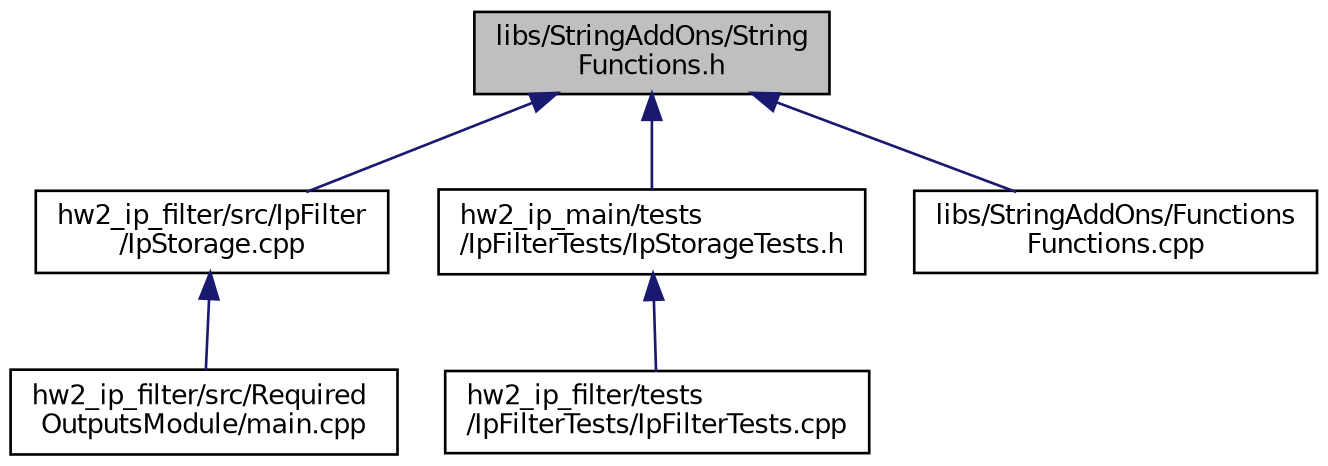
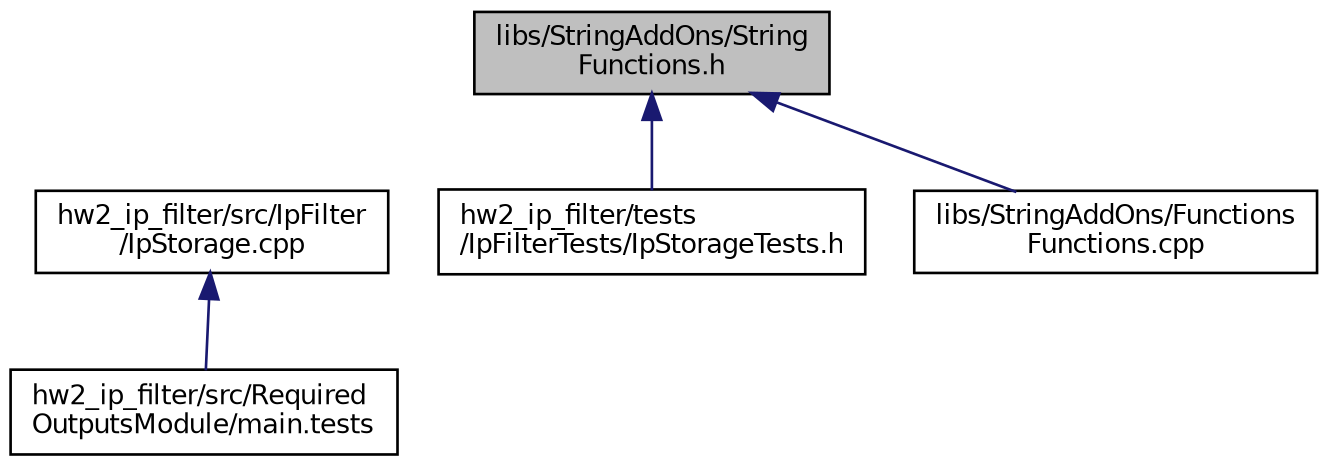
  digraph {
    node [color=black fillcolor=white fontname=Helvetica fontsize=10 shape=record style=filled]
    edge [color=midnightblue dir=back fontname=Helvetica fontsize=10 labelfontname=Helvetica labelfontsize=10 style=solid]
    n1 [fillcolor=grey75 fontcolor=black height=0.2 label="libs/StringAddOns/String\lFunctions.h" width=0.4]
    n2 [height=0.2 label="hw2_ip_filter/src/IpFilter\l/IpStorage.cpp" width=0.4]
-   n3 [height=0.2 label="hw2_ip_main/tests\l/IpFilterTests/IpStorageTests.h" width=0.4]
+   n3 [height=0.2 label="hw2_ip_filter/tests\l/IpFilterTests/IpStorageTests.h" width=0.4]
    n4 [height=0.2 label="libs/StringAddOns/Functions\lFunctions.cpp" width=0.4]
-   n5 [height=0.2 label="hw2_ip_filter/src/Required\lOutputsModule/main.cpp" width=0.4]
-   n6 [height=0.2 label="hw2_ip_filter/tests\l/IpFilterTests/IpFilterTests.cpp" width=0.4]
-   n1 -> n2
+   n5 [height=0.2 label="hw2_ip_filter/src/Required\lOutputsModule/main.tests" width=0.4]
    n1 -> n3
    n1 -> n4
    n2 -> n5
-   n3 -> n6
  }
